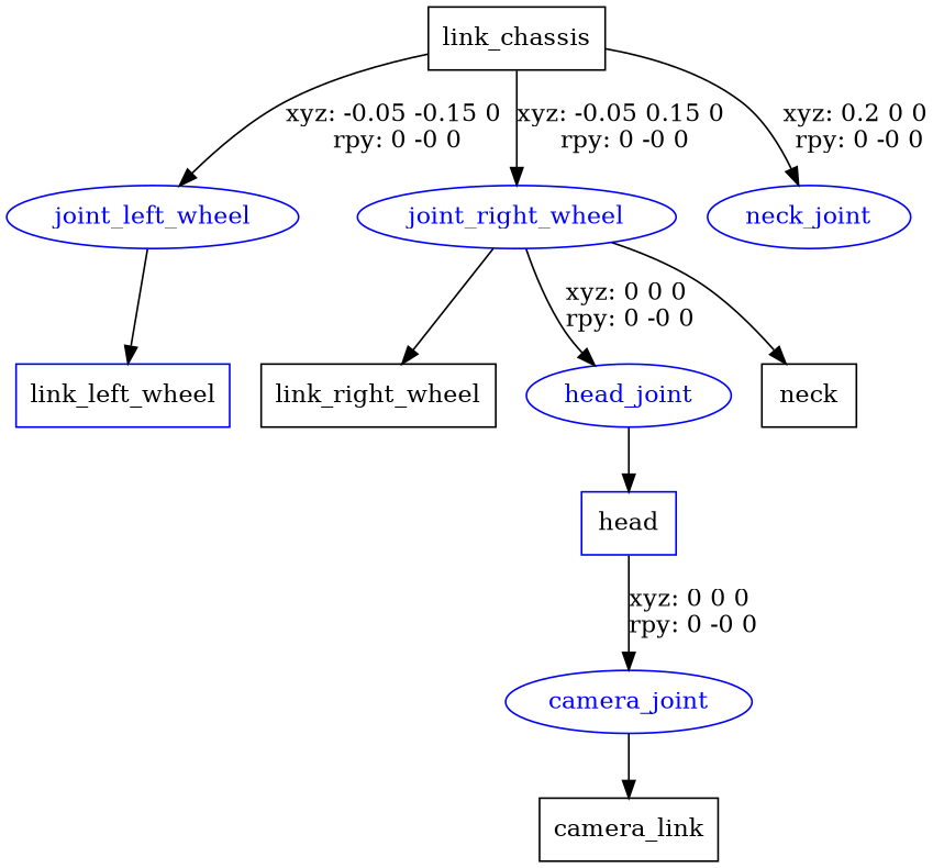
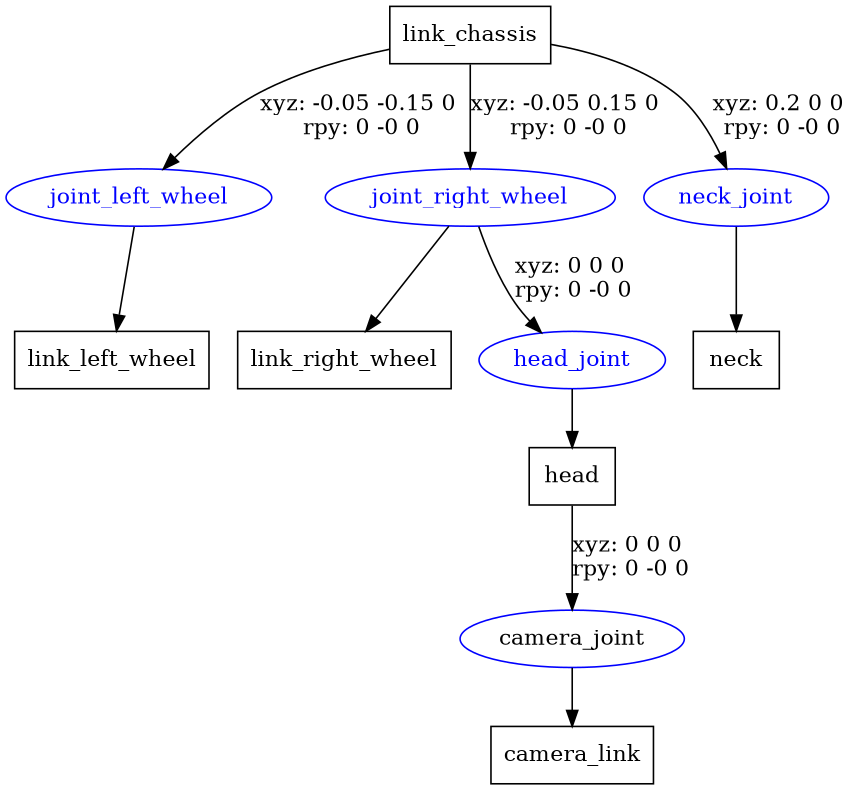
  digraph {
    node [shape=box]
    n1 [label=link_chassis]
    joint_left_wheel [color=blue fontcolor=blue shape=ellipse]
    joint_right_wheel [color=blue fontcolor=blue shape=ellipse]
    neck_joint [color=blue fontcolor=blue shape=ellipse]
-   n5 [label=link_left_wheel color=blue]
+   n5 [label=link_left_wheel]
    n6 [label=link_right_wheel]
    head_joint [color=blue fontcolor=blue shape=ellipse]
    n8 [label=neck]
-   n9 [label=head color=blue]
-   camera_joint [color=blue fontcolor=blue shape=ellipse]
+   n9 [label=head]
+   camera_joint [color=blue fontcolor=black shape=ellipse]
    n11 [label=camera_link]
    n1 -> joint_left_wheel [label="xyz: -0.05 -0.15 0 \nrpy: 0 -0 0"]
    n1 -> joint_right_wheel [label="xyz: -0.05 0.15 0 \nrpy: 0 -0 0"]
    n1 -> neck_joint [label="xyz: 0.2 0 0 \nrpy: 0 -0 0"]
    joint_left_wheel -> n5
    joint_right_wheel -> n6
    joint_right_wheel -> head_joint [label="xyz: 0 0 0 \nrpy: 0 -0 0"]
-   joint_right_wheel -> n8
+   neck_joint -> n8
    head_joint -> n9
    n9 -> camera_joint [label="xyz: 0 0 0 \nrpy: 0 -0 0"]
    camera_joint -> n11
  }
